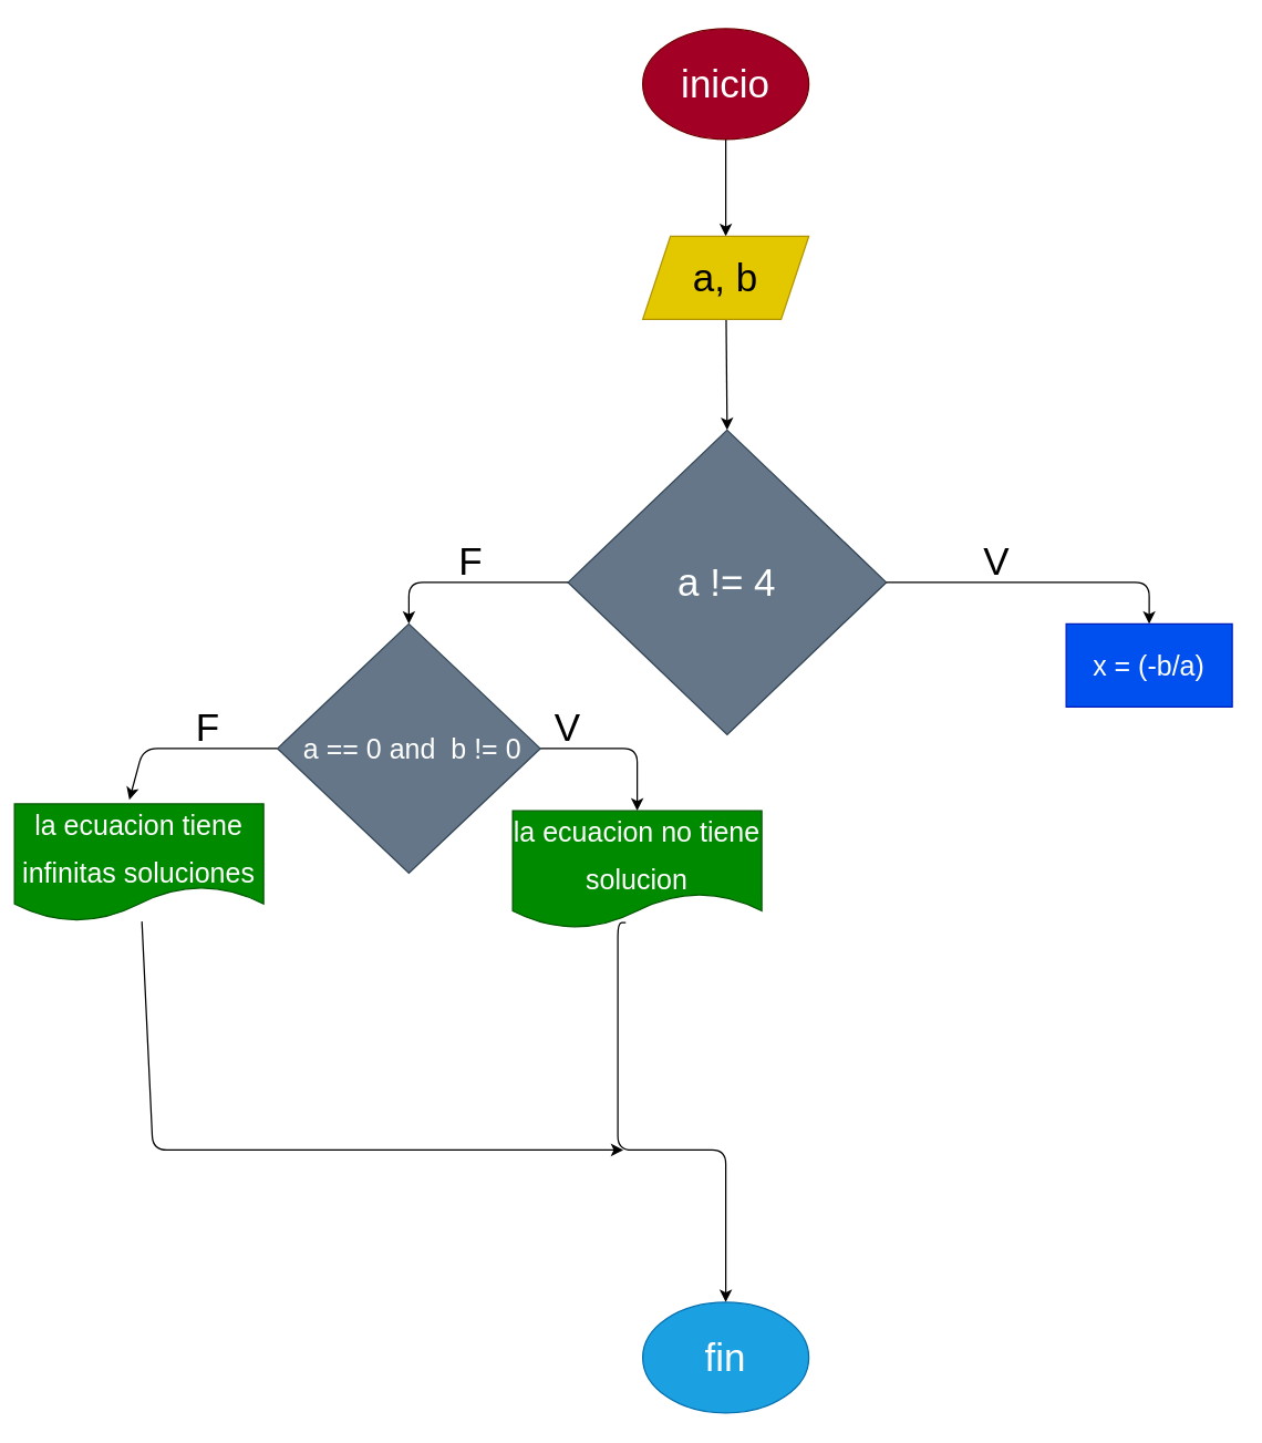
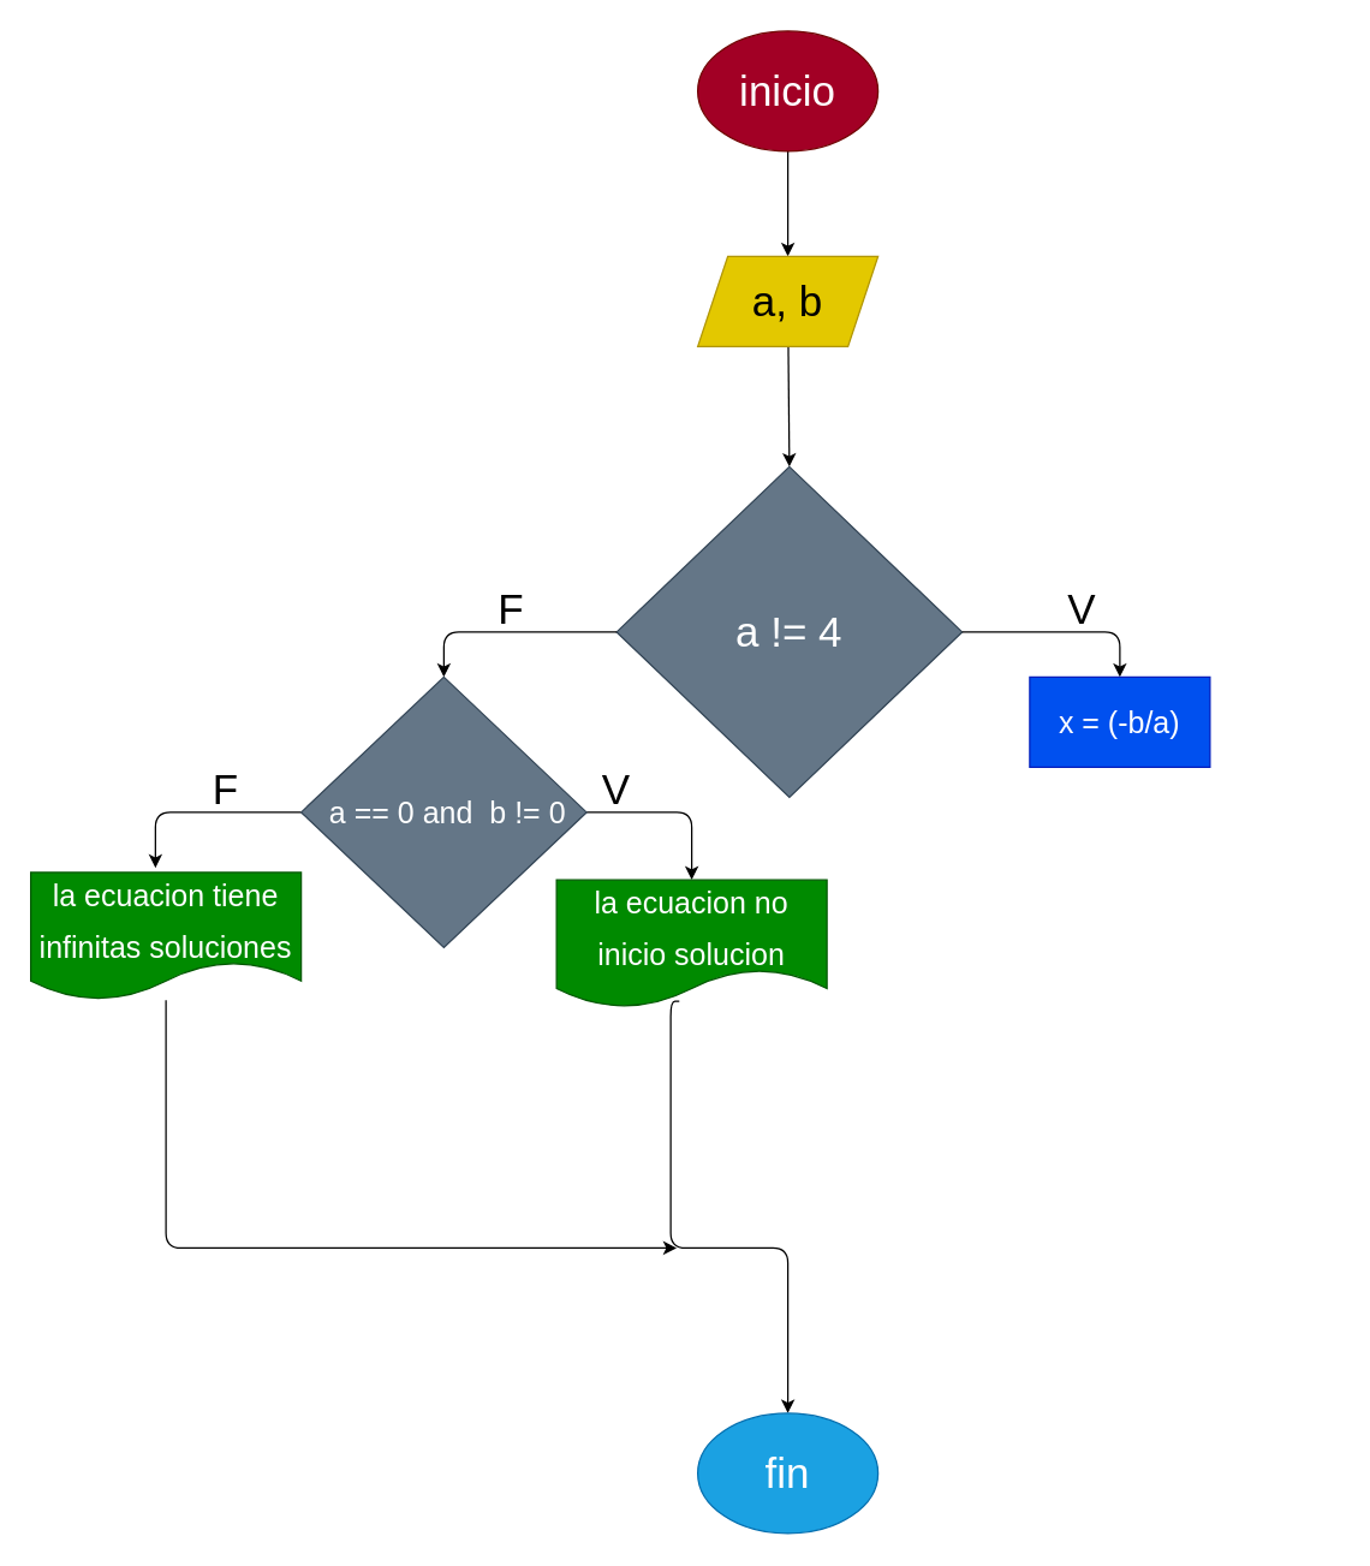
  <mxCell id="0" />
  <mxCell id="1" parent="0" />
  <mxCell id="2" value="" style="edgeStyle=none;html=1;fontSize=28;" edge="1" parent="1" target="4"><mxGeometry relative="1" as="geometry"><mxPoint x="524" y="100" as="sourcePoint" /></mxGeometry></mxCell>
  <mxCell id="3" value="" style="edgeStyle=none;html=1;fontSize=28;entryX=0.5;entryY=0;entryDx=0;entryDy=0;" edge="1" parent="1" source="4" target="5"><mxGeometry relative="1" as="geometry"><mxPoint x="525" y="210" as="targetPoint" /></mxGeometry></mxCell>
  <mxCell id="4" value="a, b" style="shape=parallelogram;perimeter=parallelogramPerimeter;whiteSpace=wrap;html=1;fixedSize=1;fontSize=28;fillColor=#e3c800;fontColor=#000000;strokeColor=#B09500;" vertex="1" parent="1"><mxGeometry x="464" y="170" width="120" height="60" as="geometry" /></mxCell>
  <mxCell id="5" value="a != 4" style="rhombus;whiteSpace=wrap;html=1;fontSize=28;fillColor=#647687;fontColor=#ffffff;strokeColor=#314354;" vertex="1" parent="1"><mxGeometry x="410" y="310" width="230" height="220" as="geometry" /></mxCell>
  <mxCell id="6" value="" style="edgeStyle=segmentEdgeStyle;endArrow=classic;html=1;fontSize=28;exitX=1;exitY=0.5;exitDx=0;exitDy=0;entryX=0.5;entryY=0;entryDx=0;entryDy=0;" edge="1" parent="1" source="5" target="13"><mxGeometry width="50" height="50" relative="1" as="geometry"><mxPoint x="640" y="370" as="sourcePoint" /><mxPoint x="826" y="450" as="targetPoint" /></mxGeometry></mxCell>
  <mxCell id="7" value="" style="edgeStyle=segmentEdgeStyle;endArrow=classic;html=1;fontSize=28;exitX=0;exitY=0.5;exitDx=0;exitDy=0;entryX=0.5;entryY=0;entryDx=0;entryDy=0;" edge="1" parent="1" source="5" target="16"><mxGeometry width="50" height="50" relative="1" as="geometry"><mxPoint x="420" y="370" as="sourcePoint" /><mxPoint x="240" y="450" as="targetPoint" /></mxGeometry></mxCell>
  <mxCell id="8" value="" style="edgeStyle=segmentEdgeStyle;endArrow=classic;html=1;fontSize=28;entryX=0.5;entryY=0;entryDx=0;entryDy=0;exitX=0.454;exitY=0.95;exitDx=0;exitDy=0;exitPerimeter=0;" edge="1" parent="1" target="9" source="17"><mxGeometry width="50" height="50" relative="1" as="geometry"><mxPoint x="310" y="640" as="sourcePoint" /><mxPoint x="530" y="740" as="targetPoint" /><Array as="points"><mxPoint x="446" y="830" /><mxPoint x="524" y="830" /></Array></mxGeometry></mxCell>
  <mxCell id="9" value="fin" style="ellipse;whiteSpace=wrap;html=1;fontSize=28;fillColor=#1ba1e2;fontColor=#ffffff;strokeColor=#006EAF;" vertex="1" parent="1"><mxGeometry x="464" y="940" width="120" height="80" as="geometry" /></mxCell>
  <mxCell id="10" value="F" style="text;html=1;strokeColor=none;fillColor=none;align=center;verticalAlign=middle;whiteSpace=wrap;rounded=0;fontSize=28;" vertex="1" parent="1"><mxGeometry x="310" y="390" width="60" height="30" as="geometry" /></mxCell>
  <mxCell id="11" value="V" style="text;html=1;strokeColor=none;fillColor=none;align=center;verticalAlign=middle;whiteSpace=wrap;rounded=0;fontSize=28;" vertex="1" parent="1"><mxGeometry x="690" y="390" width="60" height="30" as="geometry" /></mxCell>
  <mxCell id="12" value="inicio" style="ellipse;whiteSpace=wrap;html=1;fontSize=28;fillColor=#a20025;fontColor=#ffffff;strokeColor=#6F0000;" vertex="1" parent="1"><mxGeometry x="464" y="20" width="120" height="80" as="geometry" /></mxCell>
- <mxCell id="13" value="&lt;font style=&quot;font-size: 20px&quot;&gt;x = (-b/a)&lt;/font&gt;" style="rounded=0;whiteSpace=wrap;html=1;fillColor=#0050ef;fontColor=#ffffff;strokeColor=#001DBC;" vertex="1" parent="1"><mxGeometry x="770" y="450" width="120" height="60" as="geometry" /></mxCell>
+ <mxCell id="13" value="&lt;font style=&quot;font-size: 20px&quot;&gt;x = (-b/a)&lt;/font&gt;" style="rounded=0;whiteSpace=wrap;html=1;fillColor=#0050ef;fontColor=#ffffff;strokeColor=#001DBC;" vertex="1" parent="1"><mxGeometry x="685" y="450" width="120" height="60" as="geometry" /></mxCell>
  <mxCell id="14" style="edgeStyle=none;html=1;fontSize=20;entryX=0.5;entryY=0;entryDx=0;entryDy=0;" edge="1" parent="1" source="16" target="17"><mxGeometry relative="1" as="geometry"><mxPoint x="450" y="540" as="targetPoint" /><Array as="points"><mxPoint x="460" y="540" /></Array></mxGeometry></mxCell>
  <mxCell id="15" style="edgeStyle=none;html=1;fontSize=20;entryX=0.461;entryY=-0.035;entryDx=0;entryDy=0;entryPerimeter=0;" edge="1" parent="1" source="16" target="20"><mxGeometry relative="1" as="geometry"><mxPoint x="50" y="540" as="targetPoint" /><Array as="points"><mxPoint x="103" y="540" /></Array></mxGeometry></mxCell>
  <mxCell id="16" value="&amp;nbsp;a == 0 and&amp;nbsp; b != 0" style="rhombus;whiteSpace=wrap;html=1;fontSize=20;fillColor=#647687;fontColor=#ffffff;strokeColor=#314354;" vertex="1" parent="1"><mxGeometry x="200" y="450" width="190" height="180" as="geometry" /></mxCell>
- <mxCell id="17" value="&lt;font style=&quot;font-size: 20px&quot;&gt;la ecuacion no tiene solucion&lt;/font&gt;" style="shape=document;whiteSpace=wrap;html=1;boundedLbl=1;fontSize=28;fillColor=#008a00;fontColor=#ffffff;strokeColor=#005700;" vertex="1" parent="1"><mxGeometry x="370" y="585" width="180" height="85" as="geometry" /></mxCell>
+ <mxCell id="17" value="&lt;font style=&quot;font-size: 20px&quot;&gt;la ecuacion no inicio solucion&lt;/font&gt;" style="shape=document;whiteSpace=wrap;html=1;boundedLbl=1;fontSize=28;fillColor=#008a00;fontColor=#ffffff;strokeColor=#005700;" vertex="1" parent="1"><mxGeometry x="370" y="585" width="180" height="85" as="geometry" /></mxCell>
  <mxCell id="18" value="V" style="text;html=1;strokeColor=none;fillColor=none;align=center;verticalAlign=middle;whiteSpace=wrap;rounded=0;fontSize=28;" vertex="1" parent="1"><mxGeometry x="380" y="510" width="60" height="30" as="geometry" /></mxCell>
  <mxCell id="19" style="edgeStyle=none;html=1;fontSize=20;" edge="1" parent="1" source="20"><mxGeometry relative="1" as="geometry"><mxPoint x="450" y="830" as="targetPoint" /><Array as="points"><mxPoint y="830" x="110" /></Array></mxGeometry></mxCell>
- <mxCell id="20" value="&lt;font style=&quot;font-size: 20px&quot;&gt;la ecuacion tiene infinitas soluciones&lt;/font&gt;" style="shape=document;whiteSpace=wrap;html=1;boundedLbl=1;fontSize=28;fillColor=#008a00;fontColor=#ffffff;strokeColor=#005700;" vertex="1" parent="1"><mxGeometry x="10" y="580" width="180" height="85" as="geometry" /></mxCell>
+ <mxCell id="20" value="&lt;font style=&quot;font-size: 20px&quot;&gt;la ecuacion tiene infinitas soluciones&lt;/font&gt;" style="shape=document;whiteSpace=wrap;html=1;boundedLbl=1;fontSize=28;fillColor=#008a00;fontColor=#ffffff;strokeColor=#005700;" vertex="1" parent="1"><mxGeometry x="20" y="580" width="180" height="85" as="geometry" /></mxCell>
  <mxCell id="21" value="F" style="text;html=1;strokeColor=none;fillColor=none;align=center;verticalAlign=middle;whiteSpace=wrap;rounded=0;fontSize=28;" vertex="1" parent="1"><mxGeometry x="120" y="510" width="60" height="30" as="geometry" /></mxCell>
